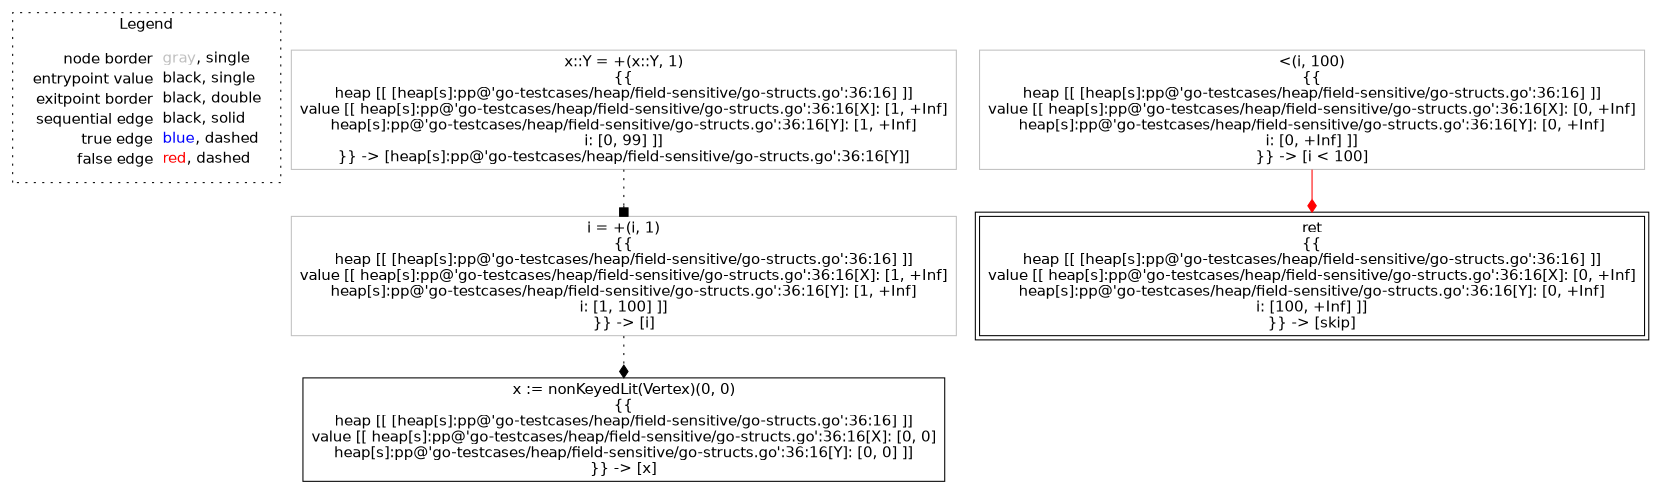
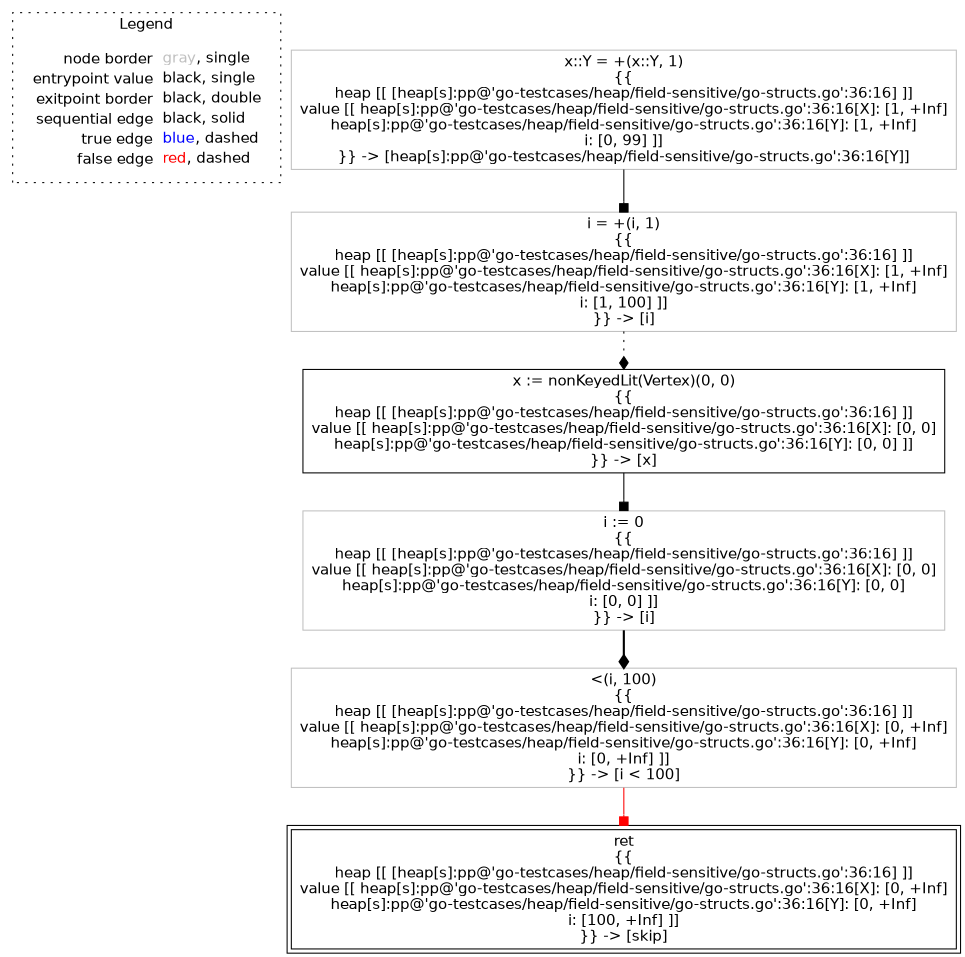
  digraph {
    fontname="DejaVu Sans"
    node [fontname="DejaVu Sans" shape=rect color=gray]
    edge [arrowhead=box color=black fontname="DejaVu Sans" style=solid]
    n1 [label=<<table border="0" cellpadding="2" cellspacing="0" cellborder="0"><tr><td align="right">node border&nbsp;</td><td align="left"><font color="gray">gray</font>, single</td></tr><tr><td align="right">entrypoint value&nbsp;</td><td align="left"><font color="black">black</font>, single</td></tr><tr><td align="right">exitpoint border&nbsp;</td><td align="left"><font color="black">black</font>, double</td></tr><tr><td align="right">sequential edge&nbsp;</td><td align="left"><font color="black">black</font>, solid</td></tr><tr><td align="right">true edge&nbsp;</td><td align="left"><font color="blue">blue</font>, dashed</td></tr><tr><td align="right">false edge&nbsp;</td><td align="left"><font color="red">red</font>, dashed</td></tr></table>> shape=plaintext color=""]
    n2 [color=black label=<x := nonKeyedLit(Vertex)(0, 0)<BR/>{{<BR/>heap [[ [heap[s]:pp@'go-testcases/heap/field-sensitive/go-structs.go':36:16] ]]<BR/>value [[ heap[s]:pp@'go-testcases/heap/field-sensitive/go-structs.go':36:16[X]: [0, 0]<BR/>heap[s]:pp@'go-testcases/heap/field-sensitive/go-structs.go':36:16[Y]: [0, 0] ]]<BR/>}} -&gt; [x]>]
+   n3 [label=<i := 0<BR/>{{<BR/>heap [[ [heap[s]:pp@'go-testcases/heap/field-sensitive/go-structs.go':36:16] ]]<BR/>value [[ heap[s]:pp@'go-testcases/heap/field-sensitive/go-structs.go':36:16[X]: [0, 0]<BR/>heap[s]:pp@'go-testcases/heap/field-sensitive/go-structs.go':36:16[Y]: [0, 0]<BR/>i: [0, 0] ]]<BR/>}} -&gt; [i]>]
    n4 [label=<&lt;(i, 100)<BR/>{{<BR/>heap [[ [heap[s]:pp@'go-testcases/heap/field-sensitive/go-structs.go':36:16] ]]<BR/>value [[ heap[s]:pp@'go-testcases/heap/field-sensitive/go-structs.go':36:16[X]: [0, +Inf]<BR/>heap[s]:pp@'go-testcases/heap/field-sensitive/go-structs.go':36:16[Y]: [0, +Inf]<BR/>i: [0, +Inf] ]]<BR/>}} -&gt; [i &lt; 100]>]
    n5 [label=<x::Y = +(x::Y, 1)<BR/>{{<BR/>heap [[ [heap[s]:pp@'go-testcases/heap/field-sensitive/go-structs.go':36:16] ]]<BR/>value [[ heap[s]:pp@'go-testcases/heap/field-sensitive/go-structs.go':36:16[X]: [1, +Inf]<BR/>heap[s]:pp@'go-testcases/heap/field-sensitive/go-structs.go':36:16[Y]: [1, +Inf]<BR/>i: [0, 99] ]]<BR/>}} -&gt; [heap[s]:pp@'go-testcases/heap/field-sensitive/go-structs.go':36:16[Y]]>]
    n6 [label=<i = +(i, 1)<BR/>{{<BR/>heap [[ [heap[s]:pp@'go-testcases/heap/field-sensitive/go-structs.go':36:16] ]]<BR/>value [[ heap[s]:pp@'go-testcases/heap/field-sensitive/go-structs.go':36:16[X]: [1, +Inf]<BR/>heap[s]:pp@'go-testcases/heap/field-sensitive/go-structs.go':36:16[Y]: [1, +Inf]<BR/>i: [1, 100] ]]<BR/>}} -&gt; [i]>]
    n7 [color=black label=<ret<BR/>{{<BR/>heap [[ [heap[s]:pp@'go-testcases/heap/field-sensitive/go-structs.go':36:16] ]]<BR/>value [[ heap[s]:pp@'go-testcases/heap/field-sensitive/go-structs.go':36:16[X]: [0, +Inf]<BR/>heap[s]:pp@'go-testcases/heap/field-sensitive/go-structs.go':36:16[Y]: [0, +Inf]<BR/>i: [100, +Inf] ]]<BR/>}} -&gt; [skip]> peripheries=2]
    subgraph cluster_1 {
      label=Legend
      style=dotted
      n1
    }
-   n4 -> n7 [arrowhead=diamond color=red]
-   n5 -> n6 [style=dotted]
+   n2 -> n3
+   n3 -> n4 [arrowhead=diamond style=bold]
+   n4 -> n7 [color=red]
+   n5 -> n6
    n6 -> n2 [arrowhead=diamond style=dotted]
  }
